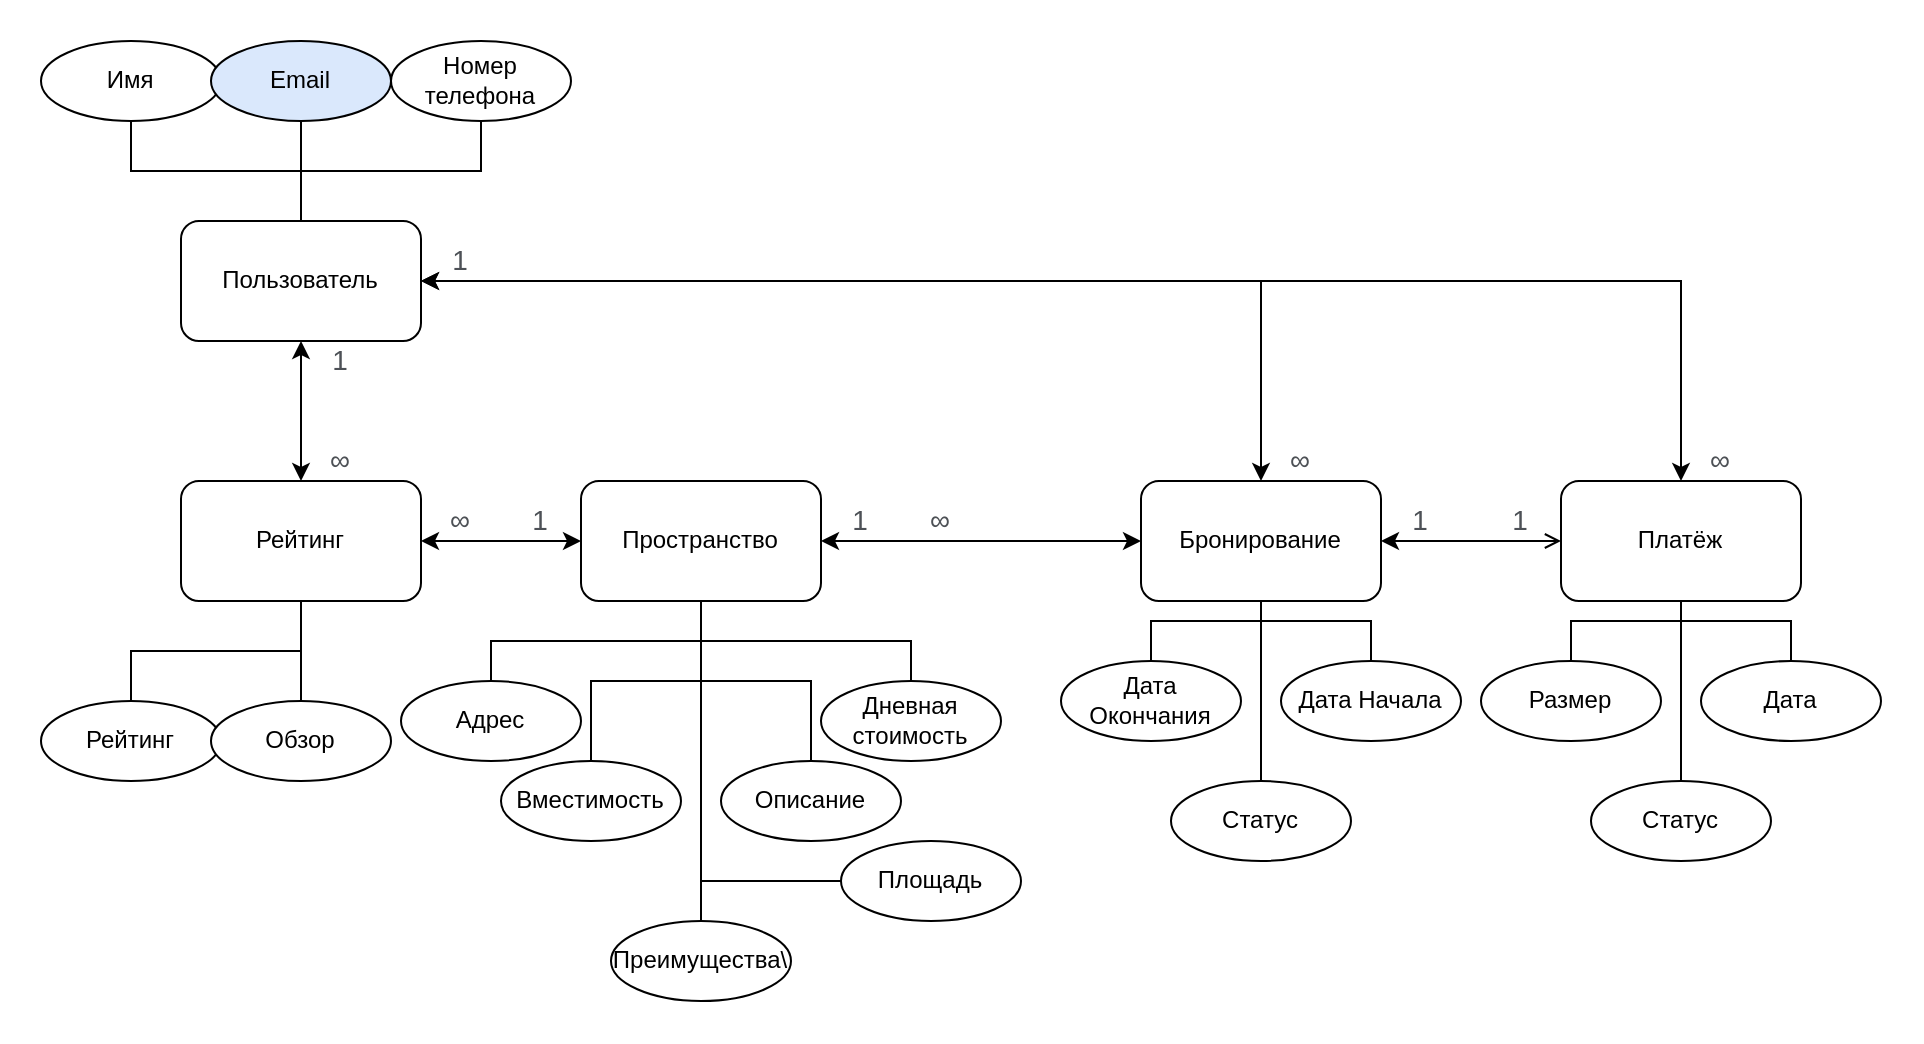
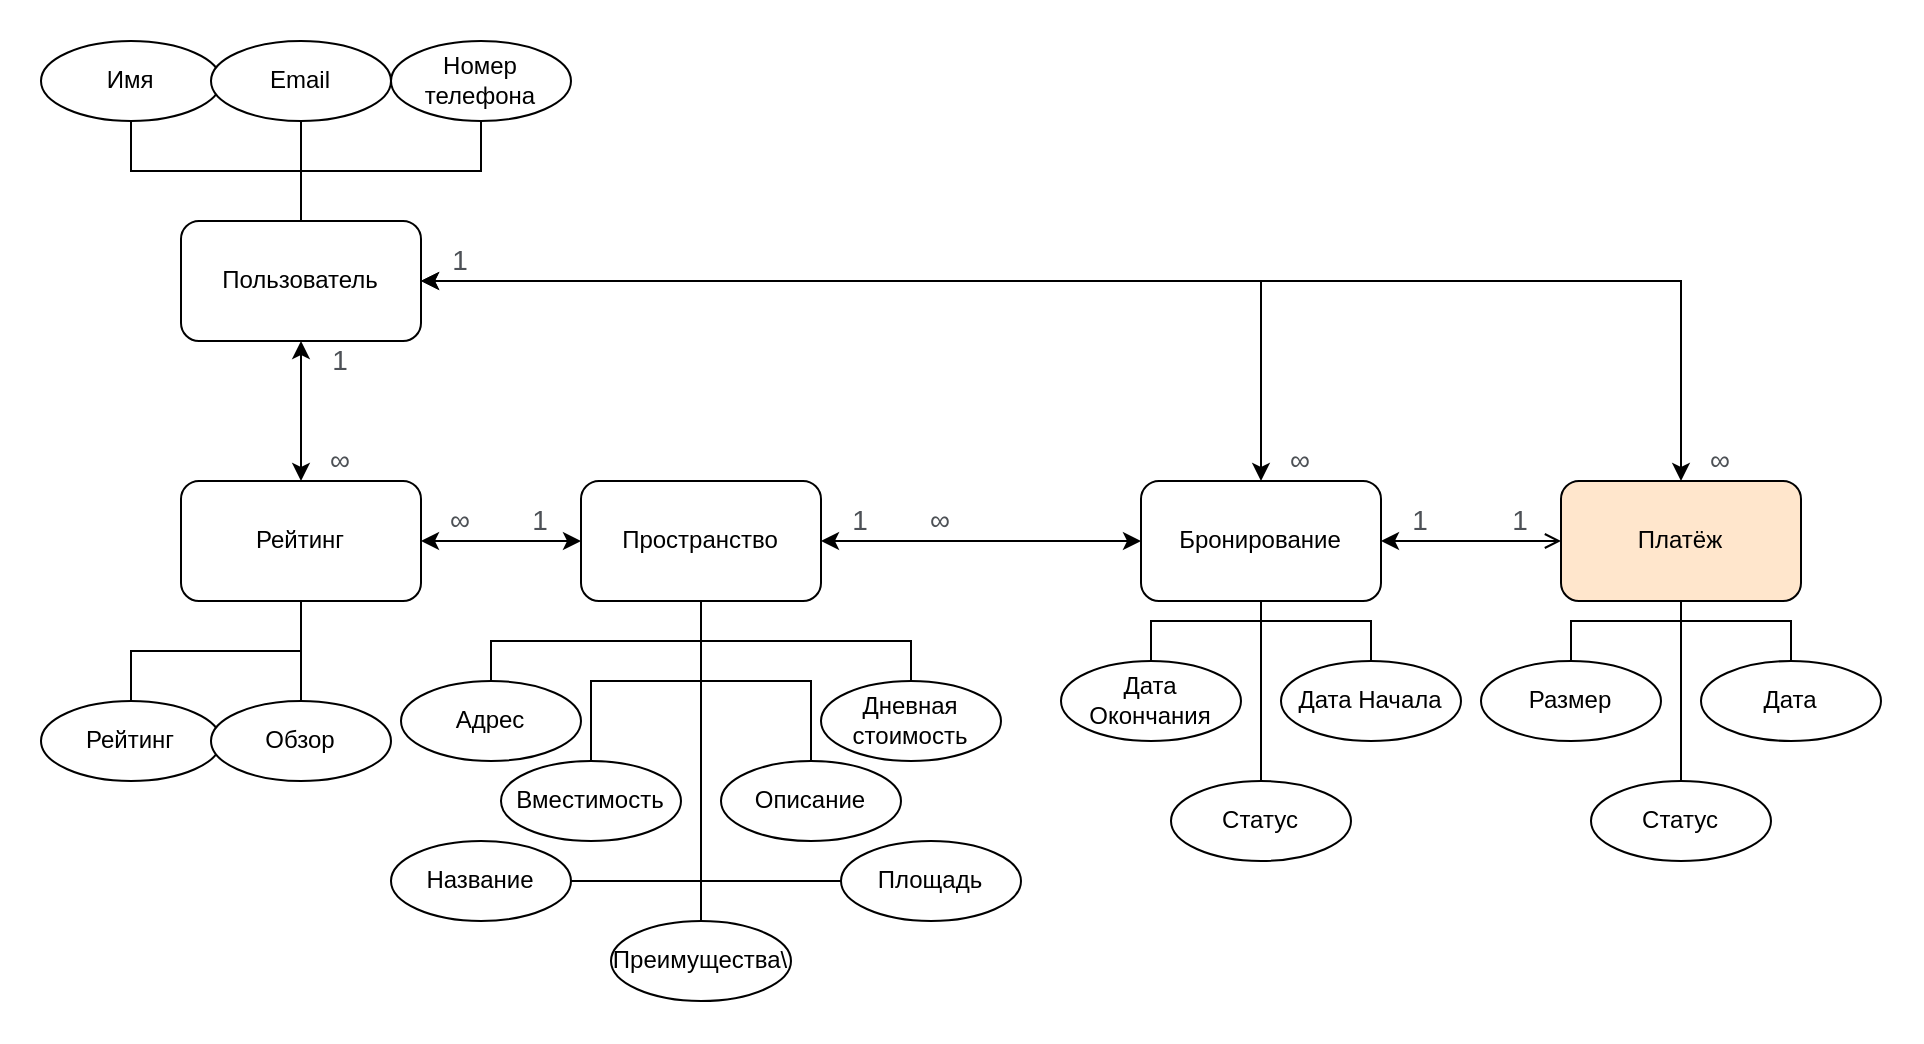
  <mxCell id="0" />
  <mxCell id="1" parent="0" />
  <mxCell id="2" value="" style="edgeStyle=orthogonalEdgeStyle;rounded=0;orthogonalLoop=1;jettySize=auto;html=1;endArrow=classic;endFill=1;startArrow=classic;startFill=1;" edge="1" parent="1" source="4" target="6"><mxGeometry relative="1" as="geometry" /></mxCell>
  <mxCell id="3" value="" style="edgeStyle=orthogonalEdgeStyle;rounded=0;orthogonalLoop=1;jettySize=auto;html=1;endArrow=classic;endFill=1;startArrow=classic;startFill=1;" edge="1" parent="1" source="4" target="9"><mxGeometry relative="1" as="geometry" /></mxCell>
  <mxCell id="4" value="Пространство" style="rounded=1;whiteSpace=wrap;html=1;" vertex="1" parent="1"><mxGeometry x="290" y="240" width="120" height="60" as="geometry" /></mxCell>
  <mxCell id="5" value="" style="edgeStyle=orthogonalEdgeStyle;rounded=0;orthogonalLoop=1;jettySize=auto;html=1;endArrow=open;endFill=1;startArrow=classic;startFill=1;" edge="1" parent="1" source="6" target="7"><mxGeometry relative="1" as="geometry" /></mxCell>
  <mxCell id="6" value="Бронирование" style="whiteSpace=wrap;html=1;rounded=1;" vertex="1" parent="1"><mxGeometry x="570" y="240" width="120" height="60" as="geometry" /></mxCell>
- <mxCell id="7" value="Платёж" style="whiteSpace=wrap;html=1;rounded=1;" vertex="1" parent="1"><mxGeometry x="780" y="240" width="120" height="60" as="geometry" /></mxCell>
+ <mxCell id="7" value="Платёж" style="whiteSpace=wrap;html=1;rounded=1;fillColor=#ffe6cc;" vertex="1" parent="1"><mxGeometry x="780" y="240" width="120" height="60" as="geometry" /></mxCell>
  <mxCell id="8" value="" style="edgeStyle=orthogonalEdgeStyle;rounded=0;orthogonalLoop=1;jettySize=auto;html=1;endArrow=classic;endFill=1;startArrow=classic;startFill=1;" edge="1" parent="1" source="9" target="12"><mxGeometry relative="1" as="geometry" /></mxCell>
  <mxCell id="9" value="Рейтинг" style="whiteSpace=wrap;html=1;rounded=1;" vertex="1" parent="1"><mxGeometry x="90" y="240" width="120" height="60" as="geometry" /></mxCell>
  <mxCell id="10" style="edgeStyle=orthogonalEdgeStyle;rounded=0;orthogonalLoop=1;jettySize=auto;html=1;endArrow=classic;endFill=1;startArrow=classic;startFill=1;" edge="1" parent="1" source="12" target="7"><mxGeometry relative="1" as="geometry" /></mxCell>
  <mxCell id="11" style="edgeStyle=orthogonalEdgeStyle;rounded=0;orthogonalLoop=1;jettySize=auto;html=1;endArrow=classic;endFill=1;startArrow=classic;startFill=1;" edge="1" parent="1" source="12" target="6"><mxGeometry relative="1" as="geometry" /></mxCell>
  <mxCell id="12" value="Пользователь" style="whiteSpace=wrap;html=1;rounded=1;" vertex="1" parent="1"><mxGeometry x="90" y="110" width="120" height="60" as="geometry" /></mxCell>
  <mxCell id="13" value="&lt;span style=&quot;color: rgb(77 , 81 , 86) ; font-family: &amp;#34;arial&amp;#34; , sans-serif ; font-size: 14px ; text-align: left ; background-color: rgb(255 , 255 , 255)&quot;&gt;1&lt;/span&gt;" style="text;html=1;strokeColor=none;fillColor=none;align=center;verticalAlign=middle;whiteSpace=wrap;rounded=0;" vertex="1" parent="1"><mxGeometry x="150" y="170" width="40" height="20" as="geometry" /></mxCell>
  <mxCell id="14" value="&lt;span style=&quot;color: rgb(77 , 81 , 86) ; font-family: &amp;#34;arial&amp;#34; , sans-serif ; font-size: 14px ; text-align: left ; background-color: rgb(255 , 255 , 255)&quot;&gt;∞&lt;/span&gt;" style="text;html=1;strokeColor=none;fillColor=none;align=center;verticalAlign=middle;whiteSpace=wrap;rounded=0;" vertex="1" parent="1"><mxGeometry x="150" y="220" width="40" height="20" as="geometry" /></mxCell>
  <mxCell id="15" value="&lt;span style=&quot;color: rgb(77 , 81 , 86) ; font-family: &amp;#34;arial&amp;#34; , sans-serif ; font-size: 14px ; text-align: left ; background-color: rgb(255 , 255 , 255)&quot;&gt;∞&lt;/span&gt;" style="text;html=1;strokeColor=none;fillColor=none;align=center;verticalAlign=middle;whiteSpace=wrap;rounded=0;" vertex="1" parent="1"><mxGeometry x="210" y="250" width="40" height="20" as="geometry" /></mxCell>
  <mxCell id="16" value="&lt;span style=&quot;color: rgb(77 , 81 , 86) ; font-family: &amp;#34;arial&amp;#34; , sans-serif ; font-size: 14px ; text-align: left ; background-color: rgb(255 , 255 , 255)&quot;&gt;1&lt;/span&gt;" style="text;html=1;strokeColor=none;fillColor=none;align=center;verticalAlign=middle;whiteSpace=wrap;rounded=0;" vertex="1" parent="1"><mxGeometry x="250" y="250" width="40" height="20" as="geometry" /></mxCell>
  <mxCell id="17" value="&lt;span style=&quot;color: rgb(77 , 81 , 86) ; font-family: &amp;#34;arial&amp;#34; , sans-serif ; font-size: 14px ; text-align: left ; background-color: rgb(255 , 255 , 255)&quot;&gt;∞&lt;/span&gt;" style="text;html=1;strokeColor=none;fillColor=none;align=center;verticalAlign=middle;whiteSpace=wrap;rounded=0;" vertex="1" parent="1"><mxGeometry x="450" y="250" width="40" height="20" as="geometry" /></mxCell>
  <mxCell id="18" value="&lt;span style=&quot;color: rgb(77 , 81 , 86) ; font-family: &amp;#34;arial&amp;#34; , sans-serif ; font-size: 14px ; text-align: left ; background-color: rgb(255 , 255 , 255)&quot;&gt;1&lt;/span&gt;" style="text;html=1;strokeColor=none;fillColor=none;align=center;verticalAlign=middle;whiteSpace=wrap;rounded=0;" vertex="1" parent="1"><mxGeometry x="410" y="250" width="40" height="20" as="geometry" /></mxCell>
  <mxCell id="19" value="&lt;span style=&quot;color: rgb(77 , 81 , 86) ; font-family: &amp;#34;arial&amp;#34; , sans-serif ; font-size: 14px ; text-align: left ; background-color: rgb(255 , 255 , 255)&quot;&gt;1&lt;/span&gt;" style="text;html=1;strokeColor=none;fillColor=none;align=center;verticalAlign=middle;whiteSpace=wrap;rounded=0;" vertex="1" parent="1"><mxGeometry x="690" y="250" width="40" height="20" as="geometry" /></mxCell>
  <mxCell id="20" value="&lt;span style=&quot;color: rgb(77 , 81 , 86) ; font-family: &amp;#34;arial&amp;#34; , sans-serif ; font-size: 14px ; text-align: left ; background-color: rgb(255 , 255 , 255)&quot;&gt;1&lt;/span&gt;" style="text;html=1;strokeColor=none;fillColor=none;align=center;verticalAlign=middle;whiteSpace=wrap;rounded=0;" vertex="1" parent="1"><mxGeometry x="740" y="250" width="40" height="20" as="geometry" /></mxCell>
  <mxCell id="21" value="&lt;span style=&quot;color: rgb(77 , 81 , 86) ; font-family: &amp;#34;arial&amp;#34; , sans-serif ; font-size: 14px ; text-align: left ; background-color: rgb(255 , 255 , 255)&quot;&gt;1&lt;/span&gt;" style="text;html=1;strokeColor=none;fillColor=none;align=center;verticalAlign=middle;whiteSpace=wrap;rounded=0;" vertex="1" parent="1"><mxGeometry x="210" y="120" width="40" height="20" as="geometry" /></mxCell>
  <mxCell id="22" value="&lt;span style=&quot;color: rgb(77 , 81 , 86) ; font-family: &amp;#34;arial&amp;#34; , sans-serif ; font-size: 14px ; text-align: left ; background-color: rgb(255 , 255 , 255)&quot;&gt;∞&lt;/span&gt;" style="text;html=1;strokeColor=none;fillColor=none;align=center;verticalAlign=middle;whiteSpace=wrap;rounded=0;" vertex="1" parent="1"><mxGeometry x="630" y="220" width="40" height="20" as="geometry" /></mxCell>
  <mxCell id="23" value="&lt;span style=&quot;color: rgb(77 , 81 , 86) ; font-family: &amp;#34;arial&amp;#34; , sans-serif ; font-size: 14px ; text-align: left ; background-color: rgb(255 , 255 , 255)&quot;&gt;∞&lt;/span&gt;" style="text;html=1;strokeColor=none;fillColor=none;align=center;verticalAlign=middle;whiteSpace=wrap;rounded=0;" vertex="1" parent="1"><mxGeometry x="840" y="220" width="40" height="20" as="geometry" /></mxCell>
  <mxCell id="24" style="edgeStyle=orthogonalEdgeStyle;rounded=0;orthogonalLoop=1;jettySize=auto;html=1;startArrow=none;startFill=0;endArrow=none;endFill=0;" edge="1" parent="1" source="25" target="12"><mxGeometry relative="1" as="geometry" /></mxCell>
  <mxCell id="25" value="Имя" style="ellipse;whiteSpace=wrap;html=1;" vertex="1" parent="1"><mxGeometry x="20" y="20" width="90" height="40" as="geometry" /></mxCell>
  <mxCell id="26" style="edgeStyle=orthogonalEdgeStyle;rounded=0;orthogonalLoop=1;jettySize=auto;html=1;startArrow=none;startFill=0;endArrow=none;endFill=0;" edge="1" parent="1" source="27" target="12"><mxGeometry relative="1" as="geometry" /></mxCell>
- <mxCell id="27" value="Email" style="ellipse;whiteSpace=wrap;html=1;fillColor=#dae8fc;" vertex="1" parent="1"><mxGeometry x="105" y="20" width="90" height="40" as="geometry" /></mxCell>
+ <mxCell id="27" value="Email" style="ellipse;whiteSpace=wrap;html=1;" vertex="1" parent="1"><mxGeometry x="105" y="20" width="90" height="40" as="geometry" /></mxCell>
  <mxCell id="28" style="edgeStyle=orthogonalEdgeStyle;rounded=0;orthogonalLoop=1;jettySize=auto;html=1;startArrow=none;startFill=0;endArrow=none;endFill=0;" edge="1" parent="1" source="29" target="12"><mxGeometry relative="1" as="geometry" /></mxCell>
  <mxCell id="29" value="Номер телефона" style="ellipse;whiteSpace=wrap;html=1;" vertex="1" parent="1"><mxGeometry x="195" y="20" width="90" height="40" as="geometry" /></mxCell>
  <mxCell id="30" style="edgeStyle=orthogonalEdgeStyle;rounded=0;orthogonalLoop=1;jettySize=auto;html=1;entryX=0.5;entryY=1;entryDx=0;entryDy=0;startArrow=none;startFill=0;endArrow=none;endFill=0;" edge="1" parent="1" source="31" target="9"><mxGeometry relative="1" as="geometry" /></mxCell>
  <mxCell id="31" value="Рейтинг" style="ellipse;whiteSpace=wrap;html=1;" vertex="1" parent="1"><mxGeometry x="20" y="350" width="90" height="40" as="geometry" /></mxCell>
  <mxCell id="32" style="edgeStyle=orthogonalEdgeStyle;rounded=0;orthogonalLoop=1;jettySize=auto;html=1;startArrow=none;startFill=0;endArrow=none;endFill=0;" edge="1" parent="1" source="33" target="9"><mxGeometry relative="1" as="geometry" /></mxCell>
  <mxCell id="33" value="Обзор" style="ellipse;whiteSpace=wrap;html=1;" vertex="1" parent="1"><mxGeometry x="105" y="350" width="90" height="40" as="geometry" /></mxCell>
+ <mxCell id="34" style="edgeStyle=orthogonalEdgeStyle;rounded=0;orthogonalLoop=1;jettySize=auto;html=1;startArrow=none;startFill=0;endArrow=none;endFill=0;" edge="1" parent="1" source="35" target="4"><mxGeometry relative="1" as="geometry" /></mxCell>
+ <mxCell id="35" value="Название" style="ellipse;whiteSpace=wrap;html=1;" vertex="1" parent="1"><mxGeometry x="195" y="420" width="90" height="40" as="geometry" /></mxCell>
  <mxCell id="36" style="edgeStyle=orthogonalEdgeStyle;rounded=0;orthogonalLoop=1;jettySize=auto;html=1;startArrow=none;startFill=0;endArrow=none;endFill=0;" edge="1" parent="1" source="37" target="4"><mxGeometry relative="1" as="geometry" /></mxCell>
  <mxCell id="37" value="Адрес" style="ellipse;whiteSpace=wrap;html=1;" vertex="1" parent="1"><mxGeometry x="200" y="340" width="90" height="40" as="geometry" /></mxCell>
  <mxCell id="38" style="edgeStyle=orthogonalEdgeStyle;rounded=0;orthogonalLoop=1;jettySize=auto;html=1;startArrow=none;startFill=0;endArrow=none;endFill=0;" edge="1" parent="1" source="39" target="4"><mxGeometry relative="1" as="geometry" /></mxCell>
  <mxCell id="39" value="Вместимость" style="ellipse;whiteSpace=wrap;html=1;" vertex="1" parent="1"><mxGeometry x="250" y="380" width="90" height="40" as="geometry" /></mxCell>
  <mxCell id="40" style="edgeStyle=orthogonalEdgeStyle;rounded=0;orthogonalLoop=1;jettySize=auto;html=1;entryX=0.5;entryY=1;entryDx=0;entryDy=0;startArrow=none;startFill=0;endArrow=none;endFill=0;" edge="1" parent="1" source="41" target="4"><mxGeometry relative="1" as="geometry" /></mxCell>
  <mxCell id="41" value="Площадь" style="ellipse;whiteSpace=wrap;html=1;" vertex="1" parent="1"><mxGeometry x="420" y="420" width="90" height="40" as="geometry" /></mxCell>
  <mxCell id="42" style="edgeStyle=orthogonalEdgeStyle;rounded=0;orthogonalLoop=1;jettySize=auto;html=1;startArrow=none;startFill=0;endArrow=none;endFill=0;" edge="1" parent="1" source="43" target="4"><mxGeometry relative="1" as="geometry" /></mxCell>
  <mxCell id="43" value="Дневная стоимость" style="ellipse;whiteSpace=wrap;html=1;" vertex="1" parent="1"><mxGeometry x="410" y="340" width="90" height="40" as="geometry" /></mxCell>
  <mxCell id="44" style="edgeStyle=orthogonalEdgeStyle;rounded=0;orthogonalLoop=1;jettySize=auto;html=1;startArrow=none;startFill=0;endArrow=none;endFill=0;" edge="1" parent="1" source="45" target="4"><mxGeometry relative="1" as="geometry" /></mxCell>
  <mxCell id="45" value="Описание" style="ellipse;whiteSpace=wrap;html=1;" vertex="1" parent="1"><mxGeometry x="360" y="380" width="90" height="40" as="geometry" /></mxCell>
  <mxCell id="46" style="edgeStyle=orthogonalEdgeStyle;rounded=0;orthogonalLoop=1;jettySize=auto;html=1;startArrow=none;startFill=0;endArrow=none;endFill=0;" edge="1" parent="1" source="47" target="6"><mxGeometry relative="1" as="geometry" /></mxCell>
  <mxCell id="47" value="Дата Начала" style="ellipse;whiteSpace=wrap;html=1;" vertex="1" parent="1"><mxGeometry x="640" y="330" width="90" height="40" as="geometry" /></mxCell>
  <mxCell id="48" style="edgeStyle=orthogonalEdgeStyle;rounded=0;orthogonalLoop=1;jettySize=auto;html=1;startArrow=none;startFill=0;endArrow=none;endFill=0;" edge="1" parent="1" source="49" target="6"><mxGeometry relative="1" as="geometry" /></mxCell>
  <mxCell id="49" value="Дата Окончания" style="ellipse;whiteSpace=wrap;html=1;" vertex="1" parent="1"><mxGeometry x="530" y="330" width="90" height="40" as="geometry" /></mxCell>
  <mxCell id="50" style="edgeStyle=orthogonalEdgeStyle;rounded=0;orthogonalLoop=1;jettySize=auto;html=1;startArrow=none;startFill=0;endArrow=none;endFill=0;" edge="1" parent="1" source="51" target="7"><mxGeometry relative="1" as="geometry" /></mxCell>
  <mxCell id="51" value="Дата" style="ellipse;whiteSpace=wrap;html=1;" vertex="1" parent="1"><mxGeometry x="850" y="330" width="90" height="40" as="geometry" /></mxCell>
  <mxCell id="52" style="edgeStyle=orthogonalEdgeStyle;rounded=0;orthogonalLoop=1;jettySize=auto;html=1;startArrow=none;startFill=0;endArrow=none;endFill=0;" edge="1" parent="1" source="53" target="7"><mxGeometry relative="1" as="geometry" /></mxCell>
  <mxCell id="53" value="Размер" style="ellipse;whiteSpace=wrap;html=1;" vertex="1" parent="1"><mxGeometry x="740" y="330" width="90" height="40" as="geometry" /></mxCell>
  <mxCell id="54" style="edgeStyle=orthogonalEdgeStyle;rounded=0;orthogonalLoop=1;jettySize=auto;html=1;startArrow=none;startFill=0;endArrow=none;endFill=0;" edge="1" parent="1" source="55" target="4"><mxGeometry relative="1" as="geometry" /></mxCell>
  <mxCell id="55" value="Преимущества\" style="ellipse;whiteSpace=wrap;html=1;" vertex="1" parent="1"><mxGeometry x="305" y="460" width="90" height="40" as="geometry" /></mxCell>
  <mxCell id="56" style="edgeStyle=orthogonalEdgeStyle;rounded=0;orthogonalLoop=1;jettySize=auto;html=1;startArrow=none;startFill=0;endArrow=none;endFill=0;" edge="1" parent="1" source="57" target="6"><mxGeometry relative="1" as="geometry" /></mxCell>
  <mxCell id="57" value="Статус" style="ellipse;whiteSpace=wrap;html=1;" vertex="1" parent="1"><mxGeometry x="585" y="390" width="90" height="40" as="geometry" /></mxCell>
  <mxCell id="58" style="edgeStyle=orthogonalEdgeStyle;rounded=0;orthogonalLoop=1;jettySize=auto;html=1;startArrow=none;startFill=0;endArrow=none;endFill=0;" edge="1" parent="1" source="59" target="7"><mxGeometry relative="1" as="geometry" /></mxCell>
  <mxCell id="59" value="Статус" style="ellipse;whiteSpace=wrap;html=1;" vertex="1" parent="1"><mxGeometry x="795" y="390" width="90" height="40" as="geometry" /></mxCell>
